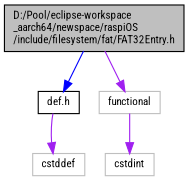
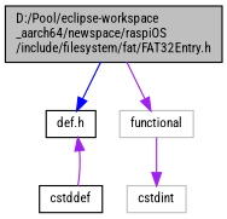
  digraph {
    fontname="Roboto Condensed"
    node [color=grey75 fillcolor=white fontname="Roboto Condensed" fontsize=10 shape=record style=filled]
    edge [color=purple fontname="Roboto Condensed" fontsize=10 labelfontname=Helvetica labelfontsize=10 style=solid]
    n1 [color=black fillcolor=grey75 fontcolor=black height=0.2 label="D:/Pool/eclipse-workspace\l_aarch64/newspace/raspiOS\l/include/filesystem/fat/FAT32Entry.h" width=0.4]
    n2 [color=black height=0.2 label="def.h" width=0.4]
    n3 [height=0.2 label=functional width=0.4]
-   n4 [height=0.2 label=cstddef width=0.4]
+   n4 [color=black height=0.2 label=cstddef width=0.4]
    n5 [height=0.2 label=cstdint width=0.4]
    n1 -> n2 [color=blue]
    n1 -> n3
-   n2 -> n4
+   n4 -> n2
    n3 -> n5
  }
